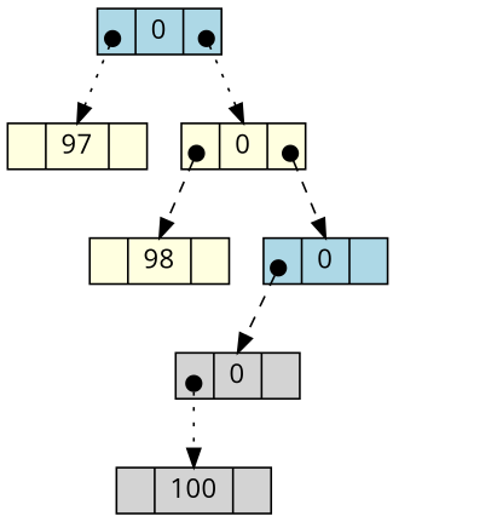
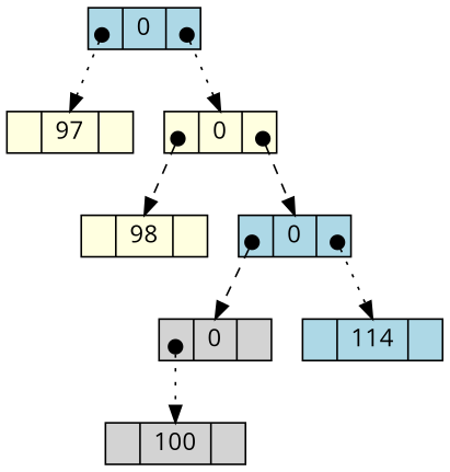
  digraph {
    fontname="Open Sans"
    splines=false
    node [fillcolor=lightblue fontname="Open Sans" shape=record style=filled]
    edge [arrowtail=dot dir=both fontname="Open Sans" headport=value style=dotted tailclip=false tailport="left:c"]
    n1 [height=.1 label="<left> | <value> 0 | <right>"]
    n2 [fillcolor=lightyellow height=.1 label="<left> | <value> 97 | <right>"]
    n3 [fillcolor=lightyellow height=.1 label="<left> | <value> 0 | <right>"]
    n4 [fillcolor=lightyellow height=.1 label="<left> | <value> 98 | <right>"]
    n5 [height=.1 label="<left> | <value> 0 | <right>"]
    n6 [fillcolor=lightgrey height=.1 label="<left> | <value> 0 | <right>"]
+   n7 [height=.1 label="<left> | <value> 114 | <right>"]
    n8 [fillcolor=lightgrey height=.1 label="<left> | <value> 100 | <right>"]
    n1 -> n2
    n1 -> n3 [tailport="right:c"]
    n3 -> n4 [style=dashed]
    n3 -> n5 [style=dashed tailport="right:c"]
    n5 -> n6 [style=dashed]
+   n5 -> n7 [tailport="right:c"]
    n6 -> n8
  }
